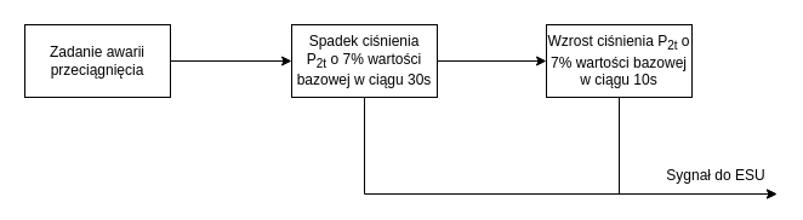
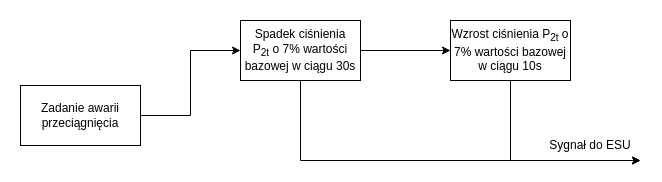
  <mxCell id="0" />
  <mxCell id="1" parent="0" />
  <mxCell id="2" style="edgeStyle=orthogonalEdgeStyle;rounded=0;orthogonalLoop=1;jettySize=auto;html=1;entryX=0;entryY=0.5;entryDx=0;entryDy=0;" edge="1" parent="1" source="3" target="6"><mxGeometry relative="1" as="geometry" /></mxCell>
- <mxCell id="3" value="Zadanie awarii przeciągnięcia" style="rounded=0;whiteSpace=wrap;html=1;" vertex="1" parent="1"><mxGeometry x="20" y="20" width="120" height="60" as="geometry" /></mxCell>
+ <mxCell id="3" value="Zadanie awarii przeciągnięcia" style="rounded=0;whiteSpace=wrap;html=1;" vertex="1" parent="1"><mxGeometry x="20" y="85" width="120" height="60" as="geometry" /></mxCell>
  <mxCell id="4" value="" style="edgeStyle=orthogonalEdgeStyle;rounded=0;orthogonalLoop=1;jettySize=auto;html=1;" edge="1" parent="1" source="6" target="8"><mxGeometry relative="1" as="geometry" /></mxCell>
  <mxCell id="5" style="edgeStyle=orthogonalEdgeStyle;rounded=0;orthogonalLoop=1;jettySize=auto;html=1;" edge="1" parent="1" source="6"><mxGeometry relative="1" as="geometry"><mxPoint x="640" y="160" as="targetPoint" /><Array as="points"><mxPoint x="300" y="160" /></Array></mxGeometry></mxCell>
  <mxCell id="6" value="Spadek ciśnienia P&lt;sub&gt;2t&lt;/sub&gt;&amp;nbsp;o 7% wartości bazowej w ciągu 30s" style="rounded=0;whiteSpace=wrap;html=1;" vertex="1" parent="1"><mxGeometry x="240" y="20" width="120" height="60" as="geometry" /></mxCell>
  <mxCell id="7" style="edgeStyle=orthogonalEdgeStyle;rounded=0;orthogonalLoop=1;jettySize=auto;html=1;" edge="1" parent="1" source="8"><mxGeometry relative="1" as="geometry"><mxPoint x="640" y="160" as="targetPoint" /><Array as="points"><mxPoint x="510" y="160" /></Array></mxGeometry></mxCell>
  <mxCell id="8" value="Wzrost ciśnienia P&lt;sub&gt;2t&lt;/sub&gt;&amp;nbsp;o 7% wartości bazowej w ciągu 10s" style="rounded=0;whiteSpace=wrap;html=1;" vertex="1" parent="1"><mxGeometry x="450" y="20" width="120" height="60" as="geometry" /></mxCell>
  <mxCell id="9" value="Sygnał do ESU" style="text;html=1;strokeColor=none;fillColor=none;align=center;verticalAlign=middle;whiteSpace=wrap;rounded=0;" vertex="1" parent="1"><mxGeometry x="540" y="130" width="100" height="30" as="geometry" /></mxCell>
